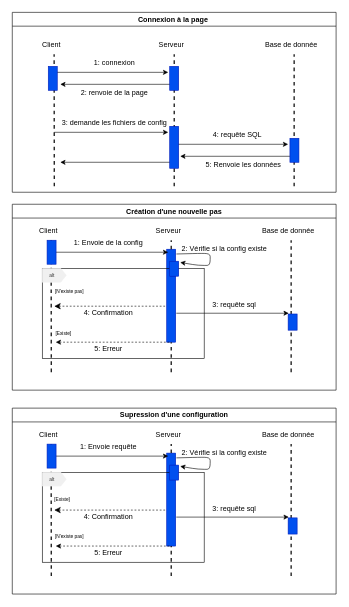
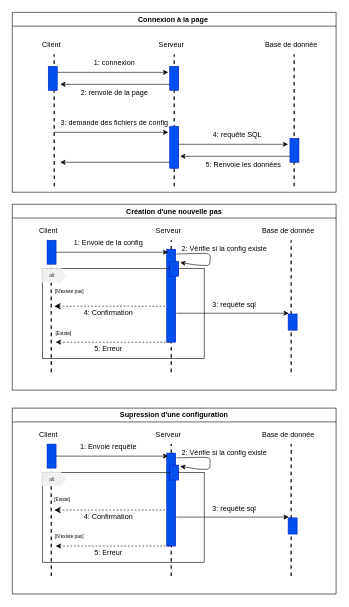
  <mxCell id="0" />
  <mxCell id="1" parent="0" />
  <mxCell id="2" value="" style="whiteSpace=wrap;html=1;fillColor=#0050ef;fontColor=#ffffff;strokeColor=#001DBC;" vertex="1" parent="1"><mxGeometry x="277.5" y="415" width="15" height="155" as="geometry" /></mxCell>
  <mxCell id="3" value="" style="edgeStyle=none;orthogonalLoop=1;jettySize=auto;html=1;hachureGap=4;fontFamily=Architects Daughter;fontSource=https%3A%2F%2Ffonts.googleapis.com%2Fcss%3Ffamily%3DArchitects%2BDaughter;fontSize=16;endArrow=none;endFill=0;strokeWidth=2;jumpStyle=none;dashed=1;" edge="1" parent="1"><mxGeometry width="80" relative="1" as="geometry"><mxPoint x="90" y="310" as="sourcePoint" /><mxPoint x="89.74" y="90" as="targetPoint" /></mxGeometry></mxCell>
  <mxCell id="4" value="" style="edgeStyle=none;orthogonalLoop=1;jettySize=auto;html=1;hachureGap=4;fontFamily=Architects Daughter;fontSource=https%3A%2F%2Ffonts.googleapis.com%2Fcss%3Ffamily%3DArchitects%2BDaughter;fontSize=16;endArrow=none;endFill=0;strokeWidth=2;jumpStyle=none;dashed=1;" edge="1" parent="1"><mxGeometry width="80" relative="1" as="geometry"><mxPoint x="290" y="310" as="sourcePoint" /><mxPoint x="290" y="90" as="targetPoint" /><Array as="points" /></mxGeometry></mxCell>
  <mxCell id="5" value="" style="edgeStyle=none;orthogonalLoop=1;jettySize=auto;html=1;hachureGap=4;fontFamily=Architects Daughter;fontSource=https%3A%2F%2Ffonts.googleapis.com%2Fcss%3Ffamily%3DArchitects%2BDaughter;fontSize=16;endArrow=none;endFill=0;strokeWidth=2;jumpStyle=none;dashed=1;" edge="1" parent="1"><mxGeometry width="80" relative="1" as="geometry"><mxPoint x="490" y="310" as="sourcePoint" /><mxPoint x="490" y="90" as="targetPoint" /><Array as="points" /></mxGeometry></mxCell>
  <mxCell id="6" value="" style="edgeStyle=none;orthogonalLoop=1;jettySize=auto;html=1;sketch=0;" edge="1" parent="1"><mxGeometry width="100" relative="1" as="geometry"><mxPoint x="90" y="120" as="sourcePoint" /><mxPoint x="280" y="120" as="targetPoint" /><Array as="points" /></mxGeometry></mxCell>
  <mxCell id="7" value="" style="edgeStyle=none;orthogonalLoop=1;jettySize=auto;html=1;sketch=0;startArrow=classic;startFill=1;endArrow=none;endFill=0;" edge="1" parent="1"><mxGeometry width="100" relative="1" as="geometry"><mxPoint x="100" y="140" as="sourcePoint" /><mxPoint x="290" y="140" as="targetPoint" /><Array as="points" /></mxGeometry></mxCell>
  <mxCell id="8" value="" style="edgeStyle=none;orthogonalLoop=1;jettySize=auto;html=1;sketch=0;" edge="1" parent="1"><mxGeometry width="100" relative="1" as="geometry"><mxPoint x="90" y="220" as="sourcePoint" /><mxPoint x="280" y="220" as="targetPoint" /><Array as="points" /></mxGeometry></mxCell>
  <mxCell id="9" value="" style="edgeStyle=none;orthogonalLoop=1;jettySize=auto;html=1;sketch=0;" edge="1" parent="1"><mxGeometry width="100" relative="1" as="geometry"><mxPoint x="290" y="240" as="sourcePoint" /><mxPoint x="480" y="240" as="targetPoint" /><Array as="points" /></mxGeometry></mxCell>
  <mxCell id="10" value="" style="edgeStyle=none;orthogonalLoop=1;jettySize=auto;html=1;sketch=0;startArrow=classic;startFill=1;endArrow=none;endFill=0;" edge="1" parent="1"><mxGeometry width="100" relative="1" as="geometry"><mxPoint x="300" y="260" as="sourcePoint" /><mxPoint x="490" y="260" as="targetPoint" /><Array as="points" /></mxGeometry></mxCell>
  <mxCell id="11" value="" style="edgeStyle=none;orthogonalLoop=1;jettySize=auto;html=1;sketch=0;startArrow=classic;startFill=1;endArrow=none;endFill=0;" edge="1" parent="1"><mxGeometry width="100" relative="1" as="geometry"><mxPoint x="100" y="270" as="sourcePoint" /><mxPoint x="290" y="270" as="targetPoint" /><Array as="points" /></mxGeometry></mxCell>
  <mxCell id="12" value="1: connexion" style="text;html=1;align=center;verticalAlign=middle;resizable=0;points=[];autosize=1;strokeColor=none;fillColor=none;" vertex="1" parent="1"><mxGeometry x="145" y="90" width="90" height="30" as="geometry" /></mxCell>
  <mxCell id="13" value="2: renvoie de la page" style="text;html=1;align=center;verticalAlign=middle;resizable=0;points=[];autosize=1;strokeColor=none;fillColor=none;" vertex="1" parent="1"><mxGeometry x="120" y="140" width="140" height="30" as="geometry" /></mxCell>
- <mxCell id="14" value="3: demande les fichiers de config" style="text;html=1;align=center;verticalAlign=middle;resizable=0;points=[];autosize=1;strokeColor=none;fillColor=none;" vertex="1" parent="1"><mxGeometry x="90" y="190" width="200" height="30" as="geometry" /></mxCell>
+ <mxCell id="14" value="3: demande des fichiers de config" style="text;html=1;align=center;verticalAlign=middle;resizable=0;points=[];autosize=1;strokeColor=none;fillColor=none;" vertex="1" parent="1"><mxGeometry x="90" y="190" width="200" height="30" as="geometry" /></mxCell>
  <mxCell id="15" value="4: requête SQL" style="text;html=1;align=center;verticalAlign=middle;resizable=0;points=[];autosize=1;strokeColor=none;fillColor=none;" vertex="1" parent="1"><mxGeometry x="345" y="210" width="100" height="30" as="geometry" /></mxCell>
  <mxCell id="16" value="5: Renvoie les données" style="text;html=1;align=center;verticalAlign=middle;resizable=0;points=[];autosize=1;strokeColor=none;fillColor=none;" vertex="1" parent="1"><mxGeometry x="330" y="260" width="150" height="30" as="geometry" /></mxCell>
  <mxCell id="17" value="Client" style="text;html=1;align=center;verticalAlign=middle;resizable=0;points=[];autosize=1;strokeColor=none;fillColor=none;" vertex="1" parent="1"><mxGeometry x="60" y="60" width="50" height="30" as="geometry" /></mxCell>
  <mxCell id="18" value="Serveur" style="text;html=1;align=center;verticalAlign=middle;resizable=0;points=[];autosize=1;strokeColor=none;fillColor=none;" vertex="1" parent="1"><mxGeometry x="250" y="60" width="70" height="30" as="geometry" /></mxCell>
  <mxCell id="19" value="Base de donnée" style="text;html=1;align=center;verticalAlign=middle;resizable=0;points=[];autosize=1;strokeColor=none;fillColor=none;" vertex="1" parent="1"><mxGeometry x="430" y="60" width="110" height="30" as="geometry" /></mxCell>
  <mxCell id="20" value="Connexion à la page&amp;nbsp;" style="swimlane;whiteSpace=wrap;html=1;fillColor=none;strokeColor=default;" vertex="1" parent="1"><mxGeometry x="20" y="20" width="540" height="300" as="geometry"><mxRectangle x="130" y="170" width="160" height="30" as="alternateBounds" /></mxGeometry></mxCell>
  <mxCell id="21" value="" style="whiteSpace=wrap;html=1;fillColor=#0050ef;fontColor=#ffffff;strokeColor=#001DBC;" vertex="1" parent="20"><mxGeometry x="60" y="90" width="15" height="40" as="geometry" /></mxCell>
  <mxCell id="22" value="" style="whiteSpace=wrap;html=1;fillColor=#0050ef;fontColor=#ffffff;strokeColor=#001DBC;" vertex="1" parent="20"><mxGeometry x="262.5" y="90" width="15" height="40" as="geometry" /></mxCell>
  <mxCell id="23" value="" style="whiteSpace=wrap;html=1;fillColor=#0050ef;fontColor=#ffffff;strokeColor=#001DBC;" vertex="1" parent="20"><mxGeometry x="262.5" y="190" width="15" height="70" as="geometry" /></mxCell>
  <mxCell id="24" value="" style="whiteSpace=wrap;html=1;fillColor=#0050ef;fontColor=#ffffff;strokeColor=#001DBC;" vertex="1" parent="20"><mxGeometry x="463" y="210" width="15" height="40" as="geometry" /></mxCell>
  <mxCell id="25" value="" style="edgeStyle=none;orthogonalLoop=1;jettySize=auto;html=1;hachureGap=4;fontFamily=Architects Daughter;fontSource=https%3A%2F%2Ffonts.googleapis.com%2Fcss%3Ffamily%3DArchitects%2BDaughter;fontSize=16;endArrow=none;endFill=0;strokeWidth=2;dashed=1;" edge="1" parent="1"><mxGeometry width="80" relative="1" as="geometry"><mxPoint x="85" y="620" as="sourcePoint" /><mxPoint x="84.74" y="400" as="targetPoint" /></mxGeometry></mxCell>
  <mxCell id="26" value="" style="edgeStyle=none;orthogonalLoop=1;jettySize=auto;html=1;hachureGap=4;fontFamily=Architects Daughter;fontSource=https%3A%2F%2Ffonts.googleapis.com%2Fcss%3Ffamily%3DArchitects%2BDaughter;fontSize=16;endArrow=none;endFill=0;strokeWidth=2;dashed=1;startArrow=none;" edge="1" parent="1" source="2"><mxGeometry width="80" relative="1" as="geometry"><mxPoint x="285" y="620" as="sourcePoint" /><mxPoint x="285" y="400" as="targetPoint" /><Array as="points" /></mxGeometry></mxCell>
  <mxCell id="27" value="" style="edgeStyle=none;orthogonalLoop=1;jettySize=auto;html=1;hachureGap=4;fontFamily=Architects Daughter;fontSource=https%3A%2F%2Ffonts.googleapis.com%2Fcss%3Ffamily%3DArchitects%2BDaughter;fontSize=16;endArrow=none;endFill=0;strokeWidth=2;dashed=1;" edge="1" parent="1"><mxGeometry width="80" relative="1" as="geometry"><mxPoint x="485" y="620" as="sourcePoint" /><mxPoint x="485" y="400" as="targetPoint" /><Array as="points" /></mxGeometry></mxCell>
  <mxCell id="28" value="Client" style="text;html=1;align=center;verticalAlign=middle;resizable=0;points=[];autosize=1;strokeColor=none;fillColor=none;" vertex="1" parent="1"><mxGeometry x="55" y="370" width="50" height="30" as="geometry" /></mxCell>
  <mxCell id="29" value="Serveur" style="text;html=1;align=center;verticalAlign=middle;resizable=0;points=[];autosize=1;strokeColor=none;fillColor=none;" vertex="1" parent="1"><mxGeometry x="245" y="370" width="70" height="30" as="geometry" /></mxCell>
  <mxCell id="30" value="Base de donnée" style="text;html=1;align=center;verticalAlign=middle;resizable=0;points=[];autosize=1;strokeColor=none;fillColor=none;" vertex="1" parent="1"><mxGeometry x="425" y="370" width="110" height="30" as="geometry" /></mxCell>
  <mxCell id="31" value="Création d'une nouvelle pas" style="swimlane;whiteSpace=wrap;html=1;fillColor=none;" vertex="1" parent="1"><mxGeometry x="20" y="340" width="540" height="310" as="geometry" /></mxCell>
  <mxCell id="32" value="" style="rounded=0;whiteSpace=wrap;html=1;strokeColor=default;fillColor=none;" vertex="1" parent="31"><mxGeometry x="50" y="107" width="270" height="150" as="geometry" /></mxCell>
  <mxCell id="33" value="" style="edgeStyle=none;orthogonalLoop=1;jettySize=auto;html=1;sketch=0;startArrow=classic;startFill=1;endArrow=none;endFill=0;startSize=8;exitX=0.074;exitY=0.42;exitDx=0;exitDy=0;exitPerimeter=0;dashed=1;" edge="1" parent="31" source="32"><mxGeometry width="100" relative="1" as="geometry"><mxPoint x="80" y="170" as="sourcePoint" /><mxPoint x="257.5" y="170" as="targetPoint" /><Array as="points" /></mxGeometry></mxCell>
  <mxCell id="34" value="" style="edgeStyle=none;orthogonalLoop=1;jettySize=auto;html=1;sketch=0;" edge="1" parent="31"><mxGeometry width="100" relative="1" as="geometry"><mxPoint x="70" y="80" as="sourcePoint" /><mxPoint x="260" y="80" as="targetPoint" /><Array as="points" /></mxGeometry></mxCell>
  <mxCell id="35" value="" style="edgeStyle=none;orthogonalLoop=1;jettySize=auto;html=1;sketch=0;startArrow=classic;startFill=1;endArrow=none;endFill=0;entryX=1.079;entryY=0.243;entryDx=0;entryDy=0;entryPerimeter=0;" edge="1" parent="31"><mxGeometry width="80" relative="1" as="geometry"><mxPoint x="280" y="97" as="sourcePoint" /><mxPoint x="273.685" y="82.935" as="targetPoint" /><Array as="points"><mxPoint x="310" y="102" /><mxPoint x="330" y="102" /><mxPoint x="330" y="82" /><mxPoint x="310" y="82" /></Array></mxGeometry></mxCell>
  <mxCell id="36" value="2: Vérifie si la config existe&amp;nbsp;" style="text;html=1;align=center;verticalAlign=middle;resizable=0;points=[];autosize=1;strokeColor=none;fillColor=none;" vertex="1" parent="31"><mxGeometry x="270" y="60" width="170" height="30" as="geometry" /></mxCell>
  <mxCell id="37" value="1: Envoie de la config" style="text;html=1;align=center;verticalAlign=middle;resizable=0;points=[];autosize=1;strokeColor=none;fillColor=none;" vertex="1" parent="31"><mxGeometry x="90" y="50" width="140" height="30" as="geometry" /></mxCell>
  <mxCell id="38" value="" style="whiteSpace=wrap;html=1;fillColor=#0050ef;fontColor=#ffffff;strokeColor=#001DBC;" vertex="1" parent="31"><mxGeometry x="58" y="60" width="15" height="40" as="geometry" /></mxCell>
  <mxCell id="39" value="" style="whiteSpace=wrap;html=1;fillColor=#0050ef;fontColor=#ffffff;strokeColor=#001DBC;" vertex="1" parent="31"><mxGeometry x="262.5" y="95" width="15" height="25" as="geometry" /></mxCell>
  <mxCell id="40" value="" style="edgeStyle=none;orthogonalLoop=1;jettySize=auto;html=1;sketch=0;startArrow=classic;startFill=1;endArrow=none;endFill=0;dashed=1;" edge="1" parent="31"><mxGeometry width="100" relative="1" as="geometry"><mxPoint x="72.5" y="230.0" as="sourcePoint" /><mxPoint x="262.5" y="230.0" as="targetPoint" /><Array as="points" /></mxGeometry></mxCell>
  <mxCell id="41" value="" style="edgeStyle=none;orthogonalLoop=1;jettySize=auto;html=1;sketch=0;startArrow=none;startFill=0;endArrow=classic;endFill=1;startSize=8;exitX=0.074;exitY=0.42;exitDx=0;exitDy=0;exitPerimeter=0;" edge="1" parent="31"><mxGeometry width="100" relative="1" as="geometry"><mxPoint x="273.5" y="181.71" as="sourcePoint" /><mxPoint x="461.02" y="181.71" as="targetPoint" /><Array as="points" /></mxGeometry></mxCell>
  <mxCell id="42" value="" style="whiteSpace=wrap;html=1;fillColor=#0050ef;fontColor=#ffffff;strokeColor=#001DBC;" vertex="1" parent="31"><mxGeometry x="460" y="183" width="15" height="27" as="geometry" /></mxCell>
  <mxCell id="43" value="&lt;font style=&quot;font-size: 8px;&quot;&gt;[N'existe pas]&lt;/font&gt;" style="text;html=1;align=center;verticalAlign=middle;resizable=0;points=[];autosize=1;strokeColor=none;fillColor=none;" vertex="1" parent="31"><mxGeometry x="60" y="130" width="70" height="30" as="geometry" /></mxCell>
  <mxCell id="44" value="&lt;span style=&quot;font-size: 8px;&quot;&gt;[Existe]&lt;/span&gt;" style="text;html=1;align=center;verticalAlign=middle;resizable=0;points=[];autosize=1;strokeColor=none;fillColor=none;" vertex="1" parent="31"><mxGeometry x="60" y="200" width="50" height="30" as="geometry" /></mxCell>
  <mxCell id="45" value="4: Confirmation" style="text;html=1;align=center;verticalAlign=middle;resizable=0;points=[];autosize=1;strokeColor=none;fillColor=none;" vertex="1" parent="31"><mxGeometry x="110" y="167" width="100" height="30" as="geometry" /></mxCell>
  <mxCell id="46" value="5: Erreur" style="text;html=1;align=center;verticalAlign=middle;resizable=0;points=[];autosize=1;strokeColor=none;fillColor=none;" vertex="1" parent="31"><mxGeometry x="125" y="227" width="70" height="30" as="geometry" /></mxCell>
  <mxCell id="47" value="3: requête sql" style="text;html=1;align=center;verticalAlign=middle;resizable=0;points=[];autosize=1;strokeColor=none;fillColor=none;" vertex="1" parent="31"><mxGeometry x="320" y="153" width="100" height="30" as="geometry" /></mxCell>
  <mxCell id="48" value="" style="shape=loopLimit;whiteSpace=wrap;html=1;strokeColor=#F0F0F0;fontSize=8;fillColor=#F0F0F0;direction=south;size=20;" vertex="1" parent="31"><mxGeometry x="50" y="107" width="40" height="23" as="geometry" /></mxCell>
  <mxCell id="49" value="alt" style="text;html=1;align=center;verticalAlign=middle;resizable=0;points=[];autosize=1;strokeColor=none;fillColor=none;fontSize=8;fontColor=#313030;" vertex="1" parent="31"><mxGeometry x="50.5" y="108.5" width="30" height="20" as="geometry" /></mxCell>
  <mxCell id="50" value="" style="edgeStyle=none;orthogonalLoop=1;jettySize=auto;html=1;hachureGap=4;fontFamily=Architects Daughter;fontSource=https%3A%2F%2Ffonts.googleapis.com%2Fcss%3Ffamily%3DArchitects%2BDaughter;fontSize=16;endArrow=none;endFill=0;strokeWidth=2;dashed=1;" edge="1" parent="1" target="2"><mxGeometry width="80" relative="1" as="geometry"><mxPoint x="285" y="620" as="sourcePoint" /><mxPoint x="285" y="400" as="targetPoint" /><Array as="points" /></mxGeometry></mxCell>
  <mxCell id="51" value="" style="whiteSpace=wrap;html=1;fillColor=#0050ef;fontColor=#ffffff;strokeColor=#001DBC;" vertex="1" parent="1"><mxGeometry x="277.5" y="755" width="15" height="155" as="geometry" /></mxCell>
  <mxCell id="52" value="" style="edgeStyle=none;orthogonalLoop=1;jettySize=auto;html=1;hachureGap=4;fontFamily=Architects Daughter;fontSource=https%3A%2F%2Ffonts.googleapis.com%2Fcss%3Ffamily%3DArchitects%2BDaughter;fontSize=16;endArrow=none;endFill=0;strokeWidth=2;dashed=1;" edge="1" parent="1"><mxGeometry width="80" relative="1" as="geometry"><mxPoint x="85" y="960" as="sourcePoint" /><mxPoint x="84.74" y="740" as="targetPoint" /></mxGeometry></mxCell>
  <mxCell id="53" value="" style="edgeStyle=none;orthogonalLoop=1;jettySize=auto;html=1;hachureGap=4;fontFamily=Architects Daughter;fontSource=https%3A%2F%2Ffonts.googleapis.com%2Fcss%3Ffamily%3DArchitects%2BDaughter;fontSize=16;endArrow=none;endFill=0;strokeWidth=2;dashed=1;startArrow=none;" edge="1" parent="1" source="51"><mxGeometry width="80" relative="1" as="geometry"><mxPoint x="285" y="960" as="sourcePoint" /><mxPoint x="285" y="740" as="targetPoint" /><Array as="points" /></mxGeometry></mxCell>
  <mxCell id="54" value="" style="edgeStyle=none;orthogonalLoop=1;jettySize=auto;html=1;hachureGap=4;fontFamily=Architects Daughter;fontSource=https%3A%2F%2Ffonts.googleapis.com%2Fcss%3Ffamily%3DArchitects%2BDaughter;fontSize=16;endArrow=none;endFill=0;strokeWidth=2;dashed=1;" edge="1" parent="1"><mxGeometry width="80" relative="1" as="geometry"><mxPoint x="485" y="960" as="sourcePoint" /><mxPoint x="485" y="740" as="targetPoint" /><Array as="points" /></mxGeometry></mxCell>
  <mxCell id="55" value="Client" style="text;html=1;align=center;verticalAlign=middle;resizable=0;points=[];autosize=1;strokeColor=none;fillColor=none;" vertex="1" parent="1"><mxGeometry x="55" y="710" width="50" height="30" as="geometry" /></mxCell>
  <mxCell id="56" value="Serveur" style="text;html=1;align=center;verticalAlign=middle;resizable=0;points=[];autosize=1;strokeColor=none;fillColor=none;" vertex="1" parent="1"><mxGeometry x="245" y="710" width="70" height="30" as="geometry" /></mxCell>
  <mxCell id="57" value="Base de donnée" style="text;html=1;align=center;verticalAlign=middle;resizable=0;points=[];autosize=1;strokeColor=none;fillColor=none;" vertex="1" parent="1"><mxGeometry x="425" y="710" width="110" height="30" as="geometry" /></mxCell>
  <mxCell id="58" value="Supression d'une configuration" style="swimlane;whiteSpace=wrap;html=1;fillColor=none;" vertex="1" parent="1"><mxGeometry x="20" y="680" width="540" height="310" as="geometry" /></mxCell>
  <mxCell id="59" value="" style="rounded=0;whiteSpace=wrap;html=1;strokeColor=default;fillColor=none;" vertex="1" parent="58"><mxGeometry x="50" y="107" width="270" height="150" as="geometry" /></mxCell>
  <mxCell id="60" value="" style="edgeStyle=none;orthogonalLoop=1;jettySize=auto;html=1;sketch=0;startArrow=classic;startFill=1;endArrow=none;endFill=0;startSize=8;exitX=0.074;exitY=0.42;exitDx=0;exitDy=0;exitPerimeter=0;dashed=1;" edge="1" parent="58" source="59"><mxGeometry width="100" relative="1" as="geometry"><mxPoint x="80" y="170" as="sourcePoint" /><mxPoint x="257.5" y="170" as="targetPoint" /><Array as="points" /></mxGeometry></mxCell>
  <mxCell id="61" value="" style="edgeStyle=none;orthogonalLoop=1;jettySize=auto;html=1;sketch=0;" edge="1" parent="58"><mxGeometry width="100" relative="1" as="geometry"><mxPoint x="70" y="80" as="sourcePoint" /><mxPoint x="260" y="80" as="targetPoint" /><Array as="points" /></mxGeometry></mxCell>
  <mxCell id="62" value="" style="edgeStyle=none;orthogonalLoop=1;jettySize=auto;html=1;sketch=0;startArrow=classic;startFill=1;endArrow=none;endFill=0;entryX=1.079;entryY=0.243;entryDx=0;entryDy=0;entryPerimeter=0;" edge="1" parent="58"><mxGeometry width="80" relative="1" as="geometry"><mxPoint x="280" y="97" as="sourcePoint" /><mxPoint x="273.685" y="82.935" as="targetPoint" /><Array as="points"><mxPoint x="310" y="102" /><mxPoint x="330" y="102" /><mxPoint x="330" y="82" /><mxPoint x="310" y="82" /></Array></mxGeometry></mxCell>
  <mxCell id="63" value="2: Vérifie si la config existe&amp;nbsp;" style="text;html=1;align=center;verticalAlign=middle;resizable=0;points=[];autosize=1;strokeColor=none;fillColor=none;" vertex="1" parent="58"><mxGeometry x="270" y="60" width="170" height="30" as="geometry" /></mxCell>
  <mxCell id="64" value="1: Envoie requête" style="text;html=1;align=center;verticalAlign=middle;resizable=0;points=[];autosize=1;strokeColor=none;fillColor=none;" vertex="1" parent="58"><mxGeometry x="100" y="50" width="120" height="30" as="geometry" /></mxCell>
  <mxCell id="65" value="" style="whiteSpace=wrap;html=1;fillColor=#0050ef;fontColor=#ffffff;strokeColor=#001DBC;" vertex="1" parent="58"><mxGeometry x="58" y="60" width="15" height="40" as="geometry" /></mxCell>
  <mxCell id="66" value="" style="whiteSpace=wrap;html=1;fillColor=#0050ef;fontColor=#ffffff;strokeColor=#001DBC;" vertex="1" parent="58"><mxGeometry x="262.5" y="95" width="15" height="25" as="geometry" /></mxCell>
  <mxCell id="67" value="" style="edgeStyle=none;orthogonalLoop=1;jettySize=auto;html=1;sketch=0;startArrow=classic;startFill=1;endArrow=none;endFill=0;dashed=1;" edge="1" parent="58"><mxGeometry width="100" relative="1" as="geometry"><mxPoint x="72.5" y="230.0" as="sourcePoint" /><mxPoint x="262.5" y="230.0" as="targetPoint" /><Array as="points" /></mxGeometry></mxCell>
  <mxCell id="68" value="" style="edgeStyle=none;orthogonalLoop=1;jettySize=auto;html=1;sketch=0;startArrow=none;startFill=0;endArrow=classic;endFill=1;startSize=8;exitX=0.074;exitY=0.42;exitDx=0;exitDy=0;exitPerimeter=0;" edge="1" parent="58"><mxGeometry width="100" relative="1" as="geometry"><mxPoint x="273.5" y="181.71" as="sourcePoint" /><mxPoint x="461.02" y="181.71" as="targetPoint" /><Array as="points" /></mxGeometry></mxCell>
  <mxCell id="69" value="" style="whiteSpace=wrap;html=1;fillColor=#0050ef;fontColor=#ffffff;strokeColor=#001DBC;" vertex="1" parent="58"><mxGeometry x="460" y="183" width="15" height="27" as="geometry" /></mxCell>
  <mxCell id="70" value="&lt;font style=&quot;font-size: 8px;&quot;&gt;[N'existe pas]&lt;/font&gt;" style="text;html=1;align=center;verticalAlign=middle;resizable=0;points=[];autosize=1;strokeColor=none;fillColor=none;" vertex="1" parent="58"><mxGeometry x="60" y="198" width="70" height="30" as="geometry" /></mxCell>
  <mxCell id="71" value="&lt;span style=&quot;font-size: 8px;&quot;&gt;[Existe]&lt;/span&gt;" style="text;html=1;align=center;verticalAlign=middle;resizable=0;points=[];autosize=1;strokeColor=none;fillColor=none;" vertex="1" parent="58"><mxGeometry x="58" y="137" width="50" height="30" as="geometry" /></mxCell>
  <mxCell id="72" value="4: Confirmation" style="text;html=1;align=center;verticalAlign=middle;resizable=0;points=[];autosize=1;strokeColor=none;fillColor=none;" vertex="1" parent="58"><mxGeometry x="110" y="167" width="100" height="30" as="geometry" /></mxCell>
  <mxCell id="73" value="5: Erreur" style="text;html=1;align=center;verticalAlign=middle;resizable=0;points=[];autosize=1;strokeColor=none;fillColor=none;" vertex="1" parent="58"><mxGeometry x="125" y="227" width="70" height="30" as="geometry" /></mxCell>
  <mxCell id="74" value="3: requête sql" style="text;html=1;align=center;verticalAlign=middle;resizable=0;points=[];autosize=1;strokeColor=none;fillColor=none;" vertex="1" parent="58"><mxGeometry x="320" y="153" width="100" height="30" as="geometry" /></mxCell>
  <mxCell id="75" value="" style="shape=loopLimit;whiteSpace=wrap;html=1;strokeColor=#F0F0F0;fontSize=8;fillColor=#F0F0F0;direction=south;size=20;" vertex="1" parent="58"><mxGeometry x="50" y="107" width="40" height="23" as="geometry" /></mxCell>
  <mxCell id="76" value="alt" style="text;html=1;align=center;verticalAlign=middle;resizable=0;points=[];autosize=1;strokeColor=none;fillColor=none;fontSize=8;fontColor=#313030;" vertex="1" parent="58"><mxGeometry x="50.5" y="108.5" width="30" height="20" as="geometry" /></mxCell>
  <mxCell id="77" value="" style="edgeStyle=none;orthogonalLoop=1;jettySize=auto;html=1;hachureGap=4;fontFamily=Architects Daughter;fontSource=https%3A%2F%2Ffonts.googleapis.com%2Fcss%3Ffamily%3DArchitects%2BDaughter;fontSize=16;endArrow=none;endFill=0;strokeWidth=2;dashed=1;" edge="1" parent="1" target="51"><mxGeometry width="80" relative="1" as="geometry"><mxPoint x="285" y="960" as="sourcePoint" /><mxPoint x="285" y="740" as="targetPoint" /><Array as="points" /></mxGeometry></mxCell>
